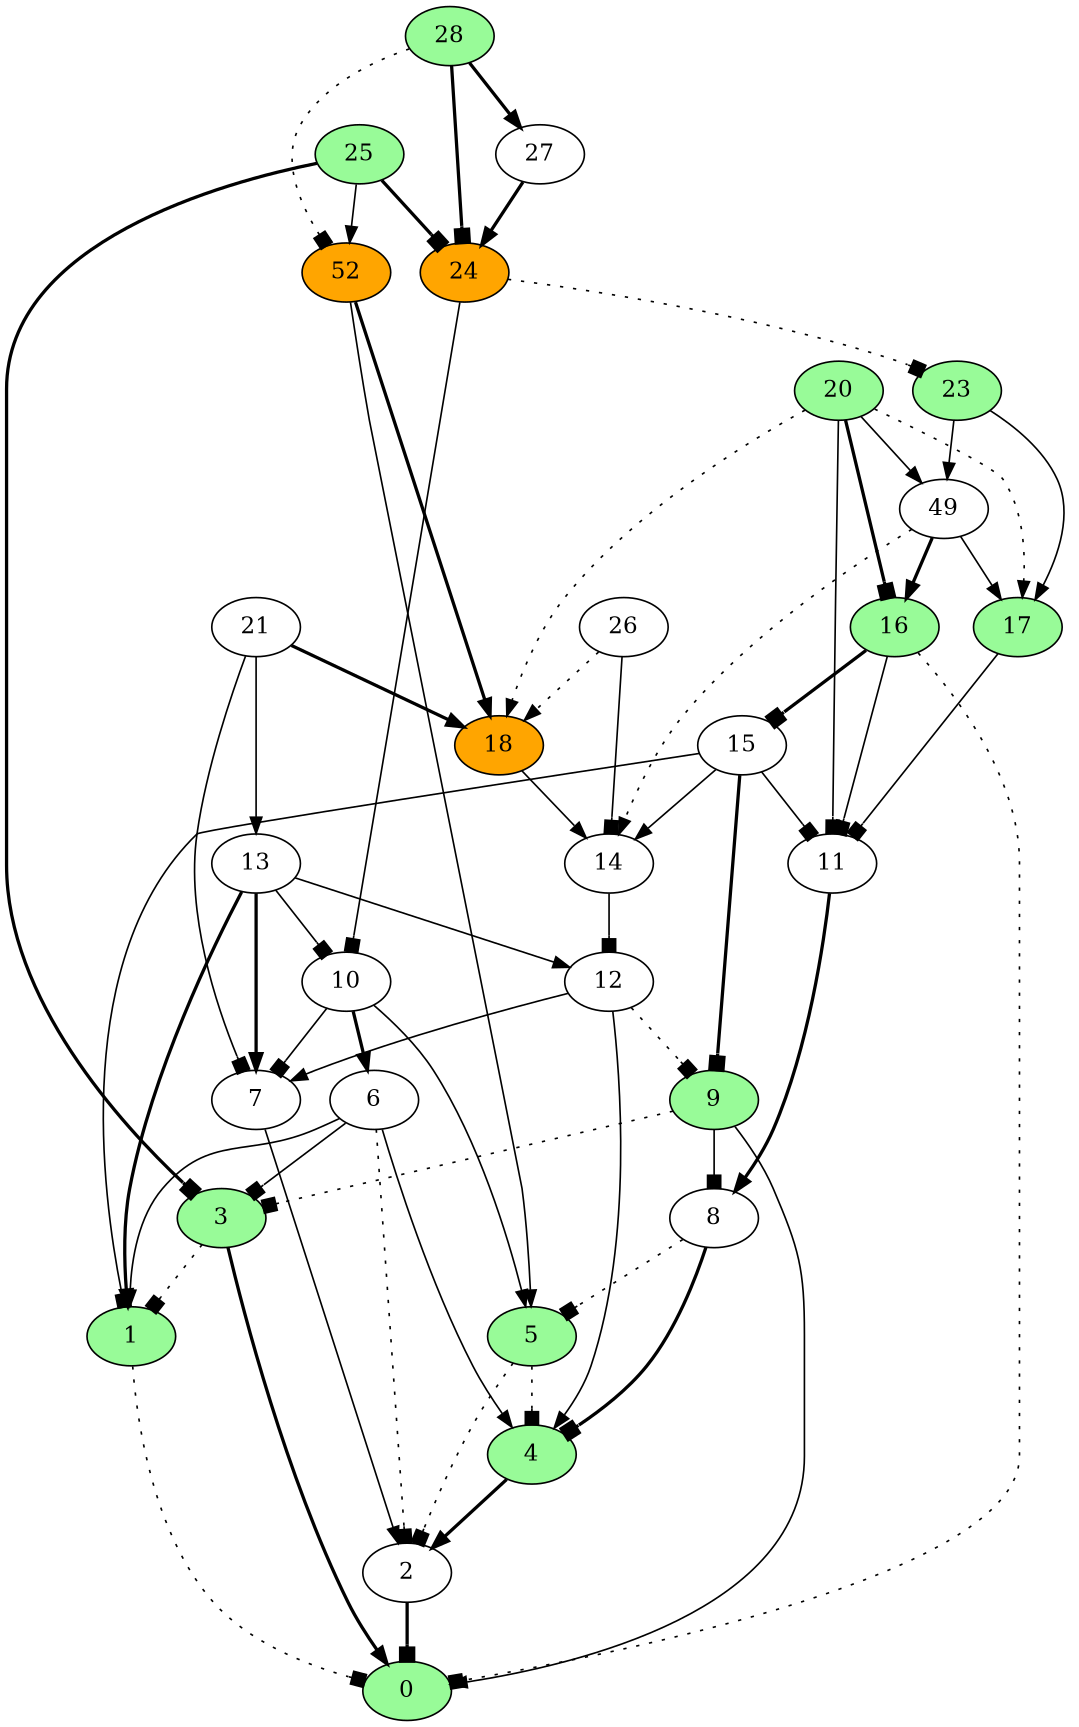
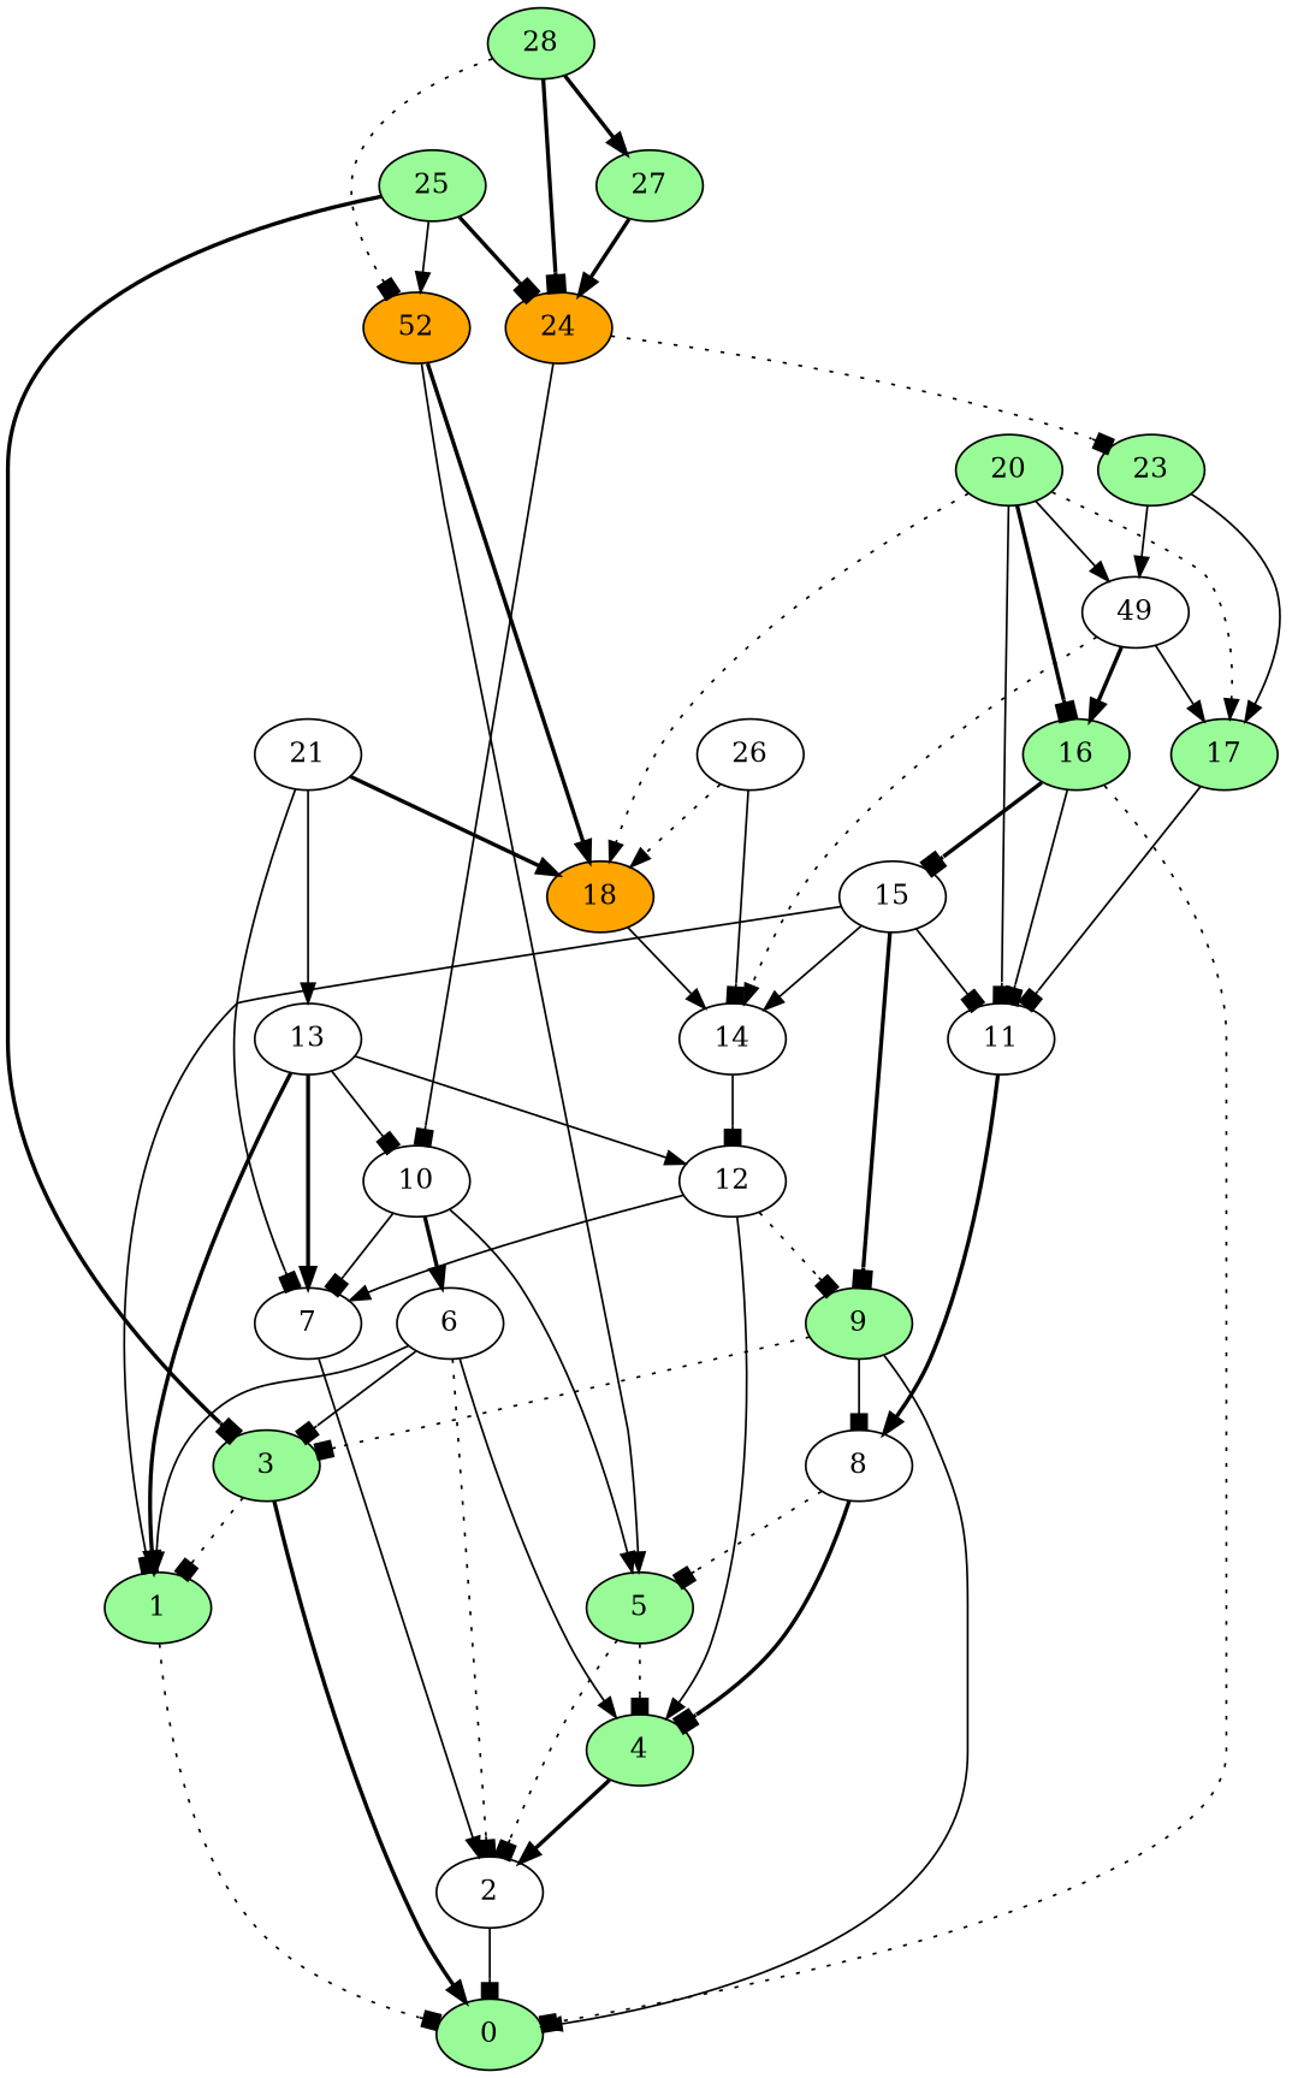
  digraph {
    node [fillcolor=white style=filled]
    edge [arrowhead=box style=solid]
    1 [fillcolor=palegreen]
    0 [fillcolor=palegreen]
    2
    3 [fillcolor=palegreen]
    4 [fillcolor=palegreen]
    5 [fillcolor=palegreen]
    6
    7
    8
    9 [fillcolor=palegreen]
    10
    11
    12
    13
    14
    15
    16 [fillcolor=palegreen]
    17 [fillcolor=palegreen]
    18 [fillcolor=orange]
    n20 [label=49]
    20 [fillcolor=palegreen]
    21
    n23 [fillcolor=orange label=52]
    23 [fillcolor=palegreen]
    24 [fillcolor=orange]
    25 [fillcolor=palegreen]
    26
-   27
+   27 [fillcolor=palegreen]
    28 [fillcolor=palegreen]
    1 -> 0 [style=dotted]
-   2 -> 0 [style=bold]
+   2 -> 0
    3 -> 1 [style=dotted]
    3 -> 0 [arrowhead=normal style=bold]
    4 -> 2 [arrowhead=normal style=bold]
    5 -> 2 [style=dotted]
    5 -> 4 [style=dotted]
    6 -> 1 [arrowhead=normal]
    6 -> 2 [style=dotted]
    6 -> 3
    6 -> 4 [arrowhead=normal]
    7 -> 2 [arrowhead=normal]
    8 -> 4 [style=bold]
    8 -> 5 [style=dotted]
    9 -> 0 [arrowhead=normal]
    9 -> 3 [style=dotted]
    9 -> 8
    10 -> 5 [arrowhead=normal]
    10 -> 6 [arrowhead=normal style=bold]
    10 -> 7
    11 -> 8 [arrowhead=normal style=bold]
    12 -> 4 [arrowhead=normal]
    12 -> 7 [arrowhead=normal]
    12 -> 9 [style=dotted]
    13 -> 1 [arrowhead=normal style=bold]
    13 -> 7 [arrowhead=normal style=bold]
    13 -> 10
    13 -> 12 [arrowhead=normal]
    14 -> 12
    15 -> 1
    15 -> 9 [style=bold]
    15 -> 11
    15 -> 14 [arrowhead=normal]
    16 -> 0 [style=dotted]
    16 -> 11
    16 -> 15 [style=bold]
    17 -> 11
    18 -> 14 [arrowhead=normal]
    n20 -> 14 [arrowhead=normal style=dotted]
    n20 -> 16 [arrowhead=normal style=bold]
    n20 -> 17 [arrowhead=normal]
    20 -> 11
    20 -> 16 [style=bold]
    20 -> 17 [arrowhead=normal style=dotted]
    20 -> 18 [arrowhead=normal style=dotted]
    20 -> n20 [arrowhead=normal]
    21 -> 7
    21 -> 13 [arrowhead=normal]
    21 -> 18 [arrowhead=normal style=bold]
    n23 -> 5 [arrowhead=normal]
    n23 -> 18 [arrowhead=normal style=bold]
    23 -> 17 [arrowhead=normal]
    23 -> n20 [arrowhead=normal]
    24 -> 10
    24 -> 23 [style=dotted]
    25 -> 3 [style=bold]
    25 -> n23 [arrowhead=normal]
    25 -> 24 [style=bold]
    26 -> 14
    26 -> 18 [arrowhead=normal style=dotted]
    27 -> 24 [arrowhead=normal style=bold]
    28 -> n23 [style=dotted]
    28 -> 24 [style=bold]
    28 -> 27 [arrowhead=normal style=bold]
  }
